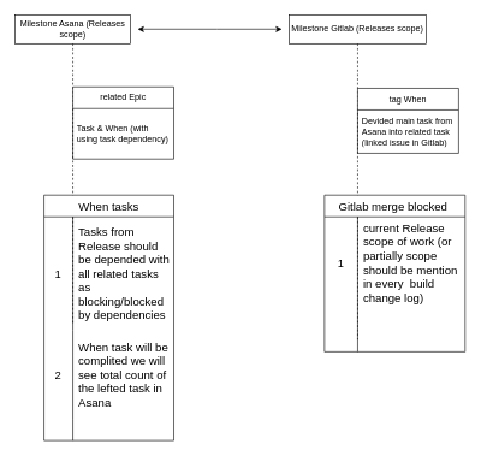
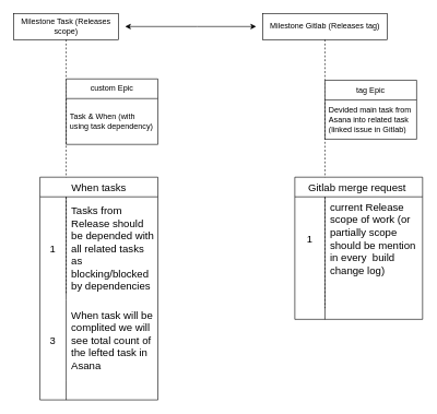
  <mxCell id="0" />
  <mxCell id="1" parent="0" />
- <mxCell id="2" value="Milestone Asana (Releases scope)" style="shape=umlLifeline;perimeter=lifelinePerimeter;whiteSpace=wrap;html=1;container=1;dropTarget=0;collapsible=0;recursiveResize=0;outlineConnect=0;portConstraint=eastwest;newEdgeStyle={&quot;edgeStyle&quot;:&quot;elbowEdgeStyle&quot;,&quot;elbow&quot;:&quot;vertical&quot;,&quot;curved&quot;:0,&quot;rounded&quot;:0};" vertex="1" parent="1"><mxGeometry x="20" y="20" width="160" height="430" as="geometry" /></mxCell>
- <mxCell id="3" value="Milestone Gitlab (Releases scope)" style="shape=umlLifeline;perimeter=lifelinePerimeter;whiteSpace=wrap;html=1;container=1;dropTarget=0;collapsible=0;recursiveResize=0;outlineConnect=0;portConstraint=eastwest;newEdgeStyle={&quot;edgeStyle&quot;:&quot;elbowEdgeStyle&quot;,&quot;elbow&quot;:&quot;vertical&quot;,&quot;curved&quot;:0,&quot;rounded&quot;:0};" vertex="1" parent="1"><mxGeometry x="400" y="20" width="190" height="450" as="geometry" /></mxCell>
+ <mxCell id="2" value="Milestone Task (Releases scope)" style="shape=umlLifeline;perimeter=lifelinePerimeter;whiteSpace=wrap;html=1;container=1;dropTarget=0;collapsible=0;recursiveResize=0;outlineConnect=0;portConstraint=eastwest;newEdgeStyle={&quot;edgeStyle&quot;:&quot;elbowEdgeStyle&quot;,&quot;elbow&quot;:&quot;vertical&quot;,&quot;curved&quot;:0,&quot;rounded&quot;:0};" vertex="1" parent="1"><mxGeometry x="20" y="20" width="160" height="430" as="geometry" /></mxCell>
+ <mxCell id="3" value="Milestone Gitlab (Releases tag)" style="shape=umlLifeline;perimeter=lifelinePerimeter;whiteSpace=wrap;html=1;container=1;dropTarget=0;collapsible=0;recursiveResize=0;outlineConnect=0;portConstraint=eastwest;newEdgeStyle={&quot;edgeStyle&quot;:&quot;elbowEdgeStyle&quot;,&quot;elbow&quot;:&quot;vertical&quot;,&quot;curved&quot;:0,&quot;rounded&quot;:0};" vertex="1" parent="1"><mxGeometry x="400" y="20" width="190" height="450" as="geometry" /></mxCell>
  <mxCell id="4" value="" style="endArrow=classic;startArrow=classic;html=1;rounded=0;" edge="1" parent="1"><mxGeometry width="50" height="50" relative="1" as="geometry"><mxPoint x="190" y="40" as="sourcePoint" /><mxPoint x="390" y="40" as="targetPoint" /><Array as="points"><mxPoint x="300" y="40" /></Array></mxGeometry></mxCell>
- <mxCell id="5" value="related Epic" style="swimlane;fontStyle=0;childLayout=stackLayout;horizontal=1;startSize=30;horizontalStack=0;resizeParent=1;resizeParentMax=0;resizeLast=0;collapsible=1;marginBottom=0;whiteSpace=wrap;html=1;" vertex="1" parent="1"><mxGeometry x="100" y="120" width="140" height="100" as="geometry" /></mxCell>
+ <mxCell id="5" value="custom Epic" style="swimlane;fontStyle=0;childLayout=stackLayout;horizontal=1;startSize=30;horizontalStack=0;resizeParent=1;resizeParentMax=0;resizeLast=0;collapsible=1;marginBottom=0;whiteSpace=wrap;html=1;" vertex="1" parent="1"><mxGeometry x="100" y="120" width="140" height="100" as="geometry" /></mxCell>
  <mxCell id="6" value="Task &amp;amp; When (with using task dependency)" style="text;strokeColor=none;fillColor=none;align=left;verticalAlign=middle;spacingLeft=4;spacingRight=4;overflow=hidden;points=[[0,0.5],[1,0.5]];portConstraint=eastwest;rotatable=0;whiteSpace=wrap;html=1;" vertex="1" parent="5"><mxGeometry y="30" width="140" height="70" as="geometry" /></mxCell>
- <mxCell id="7" value="tag When" style="swimlane;fontStyle=0;childLayout=stackLayout;horizontal=1;startSize=30;horizontalStack=0;resizeParent=1;resizeParentMax=0;resizeLast=0;collapsible=1;marginBottom=0;whiteSpace=wrap;html=1;" vertex="1" parent="1"><mxGeometry x="495" y="122" width="140" height="90" as="geometry" /></mxCell>
+ <mxCell id="7" value="tag Epic" style="swimlane;fontStyle=0;childLayout=stackLayout;horizontal=1;startSize=30;horizontalStack=0;resizeParent=1;resizeParentMax=0;resizeLast=0;collapsible=1;marginBottom=0;whiteSpace=wrap;html=1;" vertex="1" parent="1"><mxGeometry x="495" y="122" width="140" height="90" as="geometry" /></mxCell>
  <mxCell id="8" value="Devided main task from Asana into related task&lt;br&gt;(linked issue in Gitlab)" style="text;strokeColor=none;fillColor=none;align=left;verticalAlign=middle;spacingLeft=4;spacingRight=4;overflow=hidden;points=[[0,0.5],[1,0.5]];portConstraint=eastwest;rotatable=0;whiteSpace=wrap;html=1;" vertex="1" parent="7"><mxGeometry y="30" width="140" height="60" as="geometry" /></mxCell>
- <mxCell id="9" value="Gitlab merge blocked " style="shape=table;startSize=30;container=1;collapsible=0;childLayout=tableLayout;fixedRows=1;rowLines=0;fontStyle=0;strokeColor=default;fontSize=16;" vertex="1" parent="1"><mxGeometry x="449" y="270" width="195" height="217" as="geometry" /></mxCell>
+ <mxCell id="9" value="Gitlab merge request " style="shape=table;startSize=30;container=1;collapsible=0;childLayout=tableLayout;fixedRows=1;rowLines=0;fontStyle=0;strokeColor=default;fontSize=16;" vertex="1" parent="1"><mxGeometry x="449" y="270" width="195" height="217" as="geometry" /></mxCell>
  <mxCell id="10" value="" style="shape=tableRow;horizontal=0;startSize=0;swimlaneHead=0;swimlaneBody=0;top=0;left=0;bottom=0;right=0;collapsible=0;dropTarget=0;fillColor=none;points=[[0,0.5],[1,0.5]];portConstraint=eastwest;strokeColor=inherit;fontSize=16;" vertex="1" parent="9"><mxGeometry y="30" width="195" height="127" as="geometry" /></mxCell>
  <mxCell id="11" value="1" style="shape=partialRectangle;html=1;whiteSpace=wrap;connectable=0;fillColor=none;top=0;left=0;bottom=0;right=0;overflow=hidden;pointerEvents=1;strokeColor=inherit;fontSize=16;" vertex="1" parent="10"><mxGeometry width="46" height="127" as="geometry"><mxRectangle width="46" height="127" as="alternateBounds" /></mxGeometry></mxCell>
  <mxCell id="12" value="current Release scope of work (or partially scope should be mention&amp;nbsp; in every&amp;nbsp; build change log)" style="shape=partialRectangle;html=1;whiteSpace=wrap;connectable=0;fillColor=none;top=0;left=0;bottom=0;right=0;align=left;spacingLeft=6;overflow=hidden;strokeColor=inherit;fontSize=16;" vertex="1" parent="10"><mxGeometry x="46" width="149" height="127" as="geometry"><mxRectangle width="149" height="127" as="alternateBounds" /></mxGeometry></mxCell>
  <mxCell id="13" value="" style="shape=tableRow;horizontal=0;startSize=0;swimlaneHead=0;swimlaneBody=0;top=0;left=0;bottom=0;right=0;collapsible=0;dropTarget=0;fillColor=none;points=[[0,0.5],[1,0.5]];portConstraint=eastwest;strokeColor=inherit;fontSize=16;" vertex="1" parent="9"><mxGeometry y="157" width="195" height="30" as="geometry" /></mxCell>
  <mxCell id="14" value="" style="shape=partialRectangle;html=1;whiteSpace=wrap;connectable=0;fillColor=none;top=0;left=0;bottom=0;right=0;overflow=hidden;strokeColor=inherit;fontSize=16;" vertex="1" parent="13"><mxGeometry width="46" height="30" as="geometry"><mxRectangle width="46" height="30" as="alternateBounds" /></mxGeometry></mxCell>
  <mxCell id="15" value="" style="shape=partialRectangle;html=1;whiteSpace=wrap;connectable=0;fillColor=none;top=0;left=0;bottom=0;right=0;align=left;spacingLeft=6;overflow=hidden;strokeColor=inherit;fontSize=16;" vertex="1" parent="13"><mxGeometry x="46" width="149" height="30" as="geometry"><mxRectangle width="149" height="30" as="alternateBounds" /></mxGeometry></mxCell>
  <mxCell id="16" value="" style="shape=tableRow;horizontal=0;startSize=0;swimlaneHead=0;swimlaneBody=0;top=0;left=0;bottom=0;right=0;collapsible=0;dropTarget=0;fillColor=none;points=[[0,0.5],[1,0.5]];portConstraint=eastwest;strokeColor=inherit;fontSize=16;" vertex="1" parent="9"><mxGeometry y="187" width="195" height="30" as="geometry" /></mxCell>
  <mxCell id="17" value="" style="shape=partialRectangle;html=1;whiteSpace=wrap;connectable=0;fillColor=none;top=0;left=0;bottom=0;right=0;overflow=hidden;strokeColor=inherit;fontSize=16;" vertex="1" parent="16"><mxGeometry width="46" height="30" as="geometry"><mxRectangle width="46" height="30" as="alternateBounds" /></mxGeometry></mxCell>
  <mxCell id="18" value="" style="shape=partialRectangle;html=1;whiteSpace=wrap;connectable=0;fillColor=none;top=0;left=0;bottom=0;right=0;align=left;spacingLeft=6;overflow=hidden;strokeColor=inherit;fontSize=16;" vertex="1" parent="16"><mxGeometry x="46" width="149" height="30" as="geometry"><mxRectangle width="149" height="30" as="alternateBounds" /></mxGeometry></mxCell>
  <mxCell id="19" value="When tasks" style="shape=table;startSize=30;container=1;collapsible=0;childLayout=tableLayout;fixedRows=1;rowLines=0;fontStyle=0;strokeColor=default;fontSize=16;" vertex="1" parent="1"><mxGeometry x="60" y="270" width="180" height="340" as="geometry" /></mxCell>
  <mxCell id="20" value="" style="shape=tableRow;horizontal=0;startSize=0;swimlaneHead=0;swimlaneBody=0;top=0;left=0;bottom=0;right=0;collapsible=0;dropTarget=0;fillColor=none;points=[[0,0.5],[1,0.5]];portConstraint=eastwest;strokeColor=inherit;fontSize=16;" vertex="1" parent="19"><mxGeometry y="30" width="180" height="157" as="geometry" /></mxCell>
  <mxCell id="21" value="1" style="shape=partialRectangle;html=1;whiteSpace=wrap;connectable=0;fillColor=none;top=0;left=0;bottom=0;right=0;overflow=hidden;pointerEvents=1;strokeColor=inherit;fontSize=16;" vertex="1" parent="20"><mxGeometry width="40" height="157" as="geometry"><mxRectangle width="40" height="157" as="alternateBounds" /></mxGeometry></mxCell>
  <mxCell id="22" value="Tasks from Release should be depended with all related tasks as blocking/blocked by dependencies" style="shape=partialRectangle;html=1;whiteSpace=wrap;connectable=0;fillColor=none;top=0;left=0;bottom=0;right=0;align=left;spacingLeft=6;overflow=hidden;strokeColor=inherit;fontSize=16;" vertex="1" parent="20"><mxGeometry x="40" width="140" height="157" as="geometry"><mxRectangle width="140" height="157" as="alternateBounds" /></mxGeometry></mxCell>
  <mxCell id="23" value="" style="shape=tableRow;horizontal=0;startSize=0;swimlaneHead=0;swimlaneBody=0;top=0;left=0;bottom=0;right=0;collapsible=0;dropTarget=0;fillColor=none;points=[[0,0.5],[1,0.5]];portConstraint=eastwest;strokeColor=inherit;fontSize=16;" vertex="1" parent="19"><mxGeometry y="187" width="180" height="123" as="geometry" /></mxCell>
- <mxCell id="24" value="2" style="shape=partialRectangle;html=1;whiteSpace=wrap;connectable=0;fillColor=none;top=0;left=0;bottom=0;right=0;overflow=hidden;strokeColor=inherit;fontSize=16;" vertex="1" parent="23"><mxGeometry width="40" height="123" as="geometry"><mxRectangle width="40" height="123" as="alternateBounds" /></mxGeometry></mxCell>
+ <mxCell id="24" value="3" style="shape=partialRectangle;html=1;whiteSpace=wrap;connectable=0;fillColor=none;top=0;left=0;bottom=0;right=0;overflow=hidden;strokeColor=inherit;fontSize=16;" vertex="1" parent="23"><mxGeometry width="40" height="123" as="geometry"><mxRectangle width="40" height="123" as="alternateBounds" /></mxGeometry></mxCell>
  <mxCell id="25" value="When task will be complited we will see total count of the lefted task in Asana" style="shape=partialRectangle;html=1;whiteSpace=wrap;connectable=0;fillColor=none;top=0;left=0;bottom=0;right=0;align=left;spacingLeft=6;overflow=hidden;strokeColor=inherit;fontSize=16;" vertex="1" parent="23"><mxGeometry x="40" width="140" height="123" as="geometry"><mxRectangle width="140" height="123" as="alternateBounds" /></mxGeometry></mxCell>
  <mxCell id="26" value="" style="shape=tableRow;horizontal=0;startSize=0;swimlaneHead=0;swimlaneBody=0;top=0;left=0;bottom=0;right=0;collapsible=0;dropTarget=0;fillColor=none;points=[[0,0.5],[1,0.5]];portConstraint=eastwest;strokeColor=inherit;fontSize=16;" vertex="1" parent="19"><mxGeometry y="310" width="180" height="30" as="geometry" /></mxCell>
  <mxCell id="27" value="" style="shape=partialRectangle;html=1;whiteSpace=wrap;connectable=0;fillColor=none;top=0;left=0;bottom=0;right=0;overflow=hidden;strokeColor=inherit;fontSize=16;" vertex="1" parent="26"><mxGeometry width="40" height="30" as="geometry"><mxRectangle width="40" height="30" as="alternateBounds" /></mxGeometry></mxCell>
  <mxCell id="28" value="" style="shape=partialRectangle;html=1;whiteSpace=wrap;connectable=0;fillColor=none;top=0;left=0;bottom=0;right=0;align=left;spacingLeft=6;overflow=hidden;strokeColor=inherit;fontSize=16;" vertex="1" parent="26"><mxGeometry x="40" width="140" height="30" as="geometry"><mxRectangle width="140" height="30" as="alternateBounds" /></mxGeometry></mxCell>
